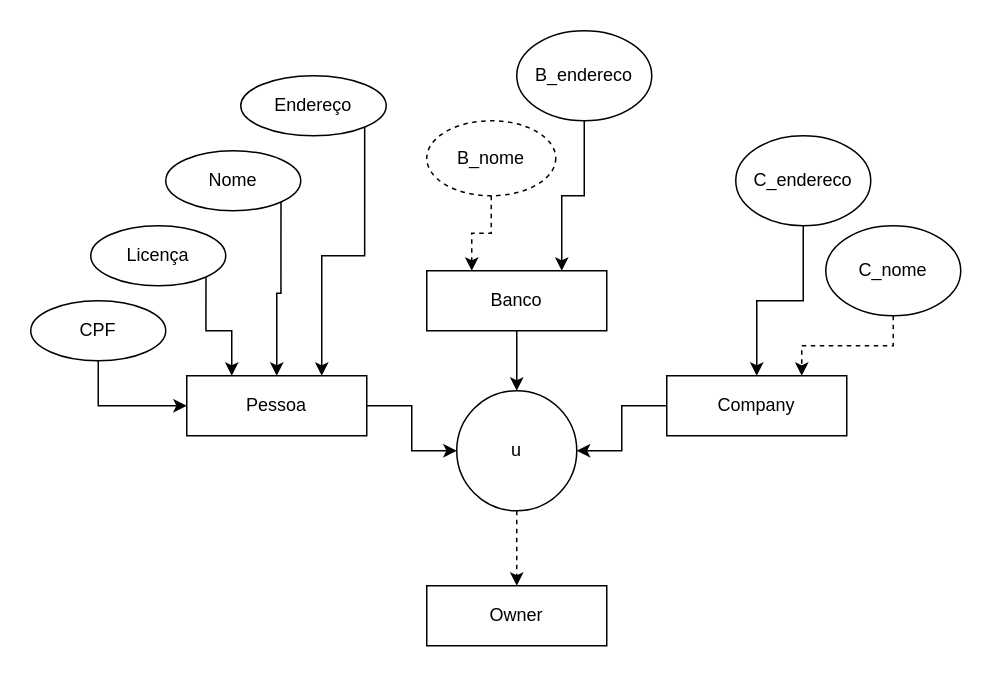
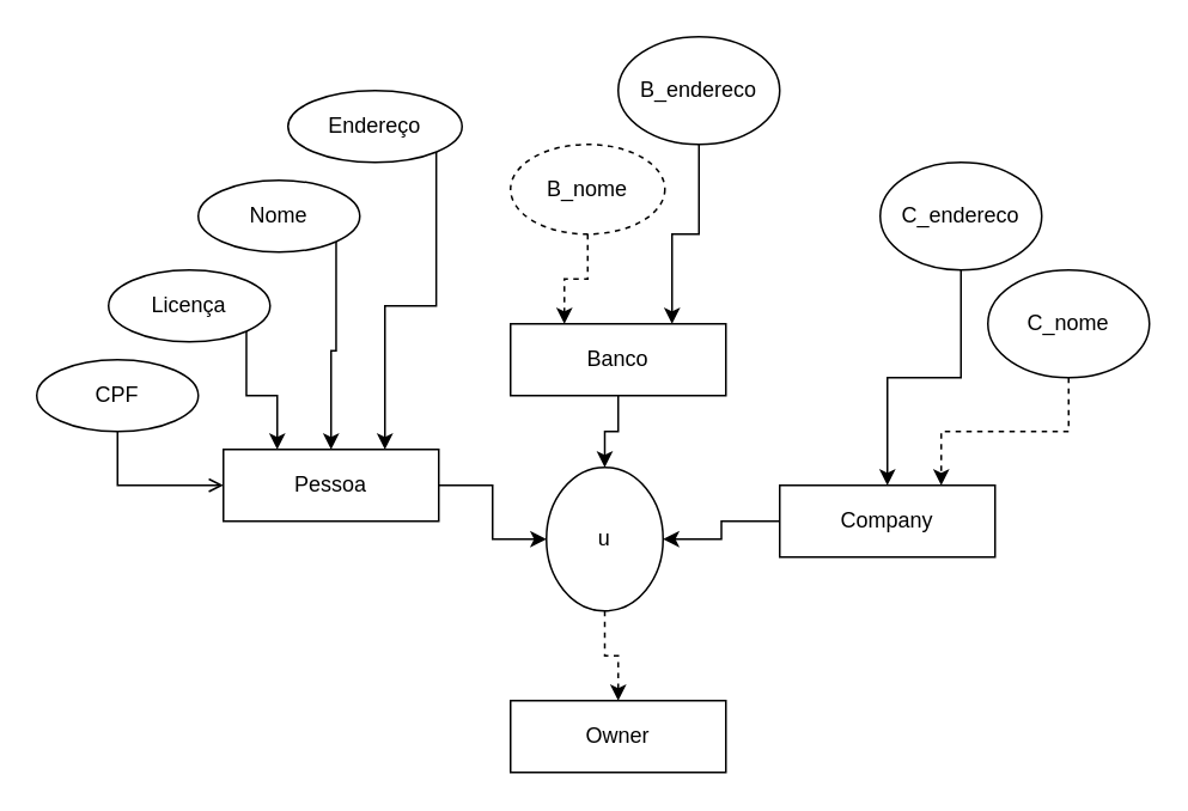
  <mxCell id="0" />
  <mxCell id="1" parent="0" />
  <mxCell id="2" style="edgeStyle=orthogonalEdgeStyle;rounded=0;orthogonalLoop=1;jettySize=auto;html=1;exitX=1;exitY=0.5;exitDx=0;exitDy=0;" parent="1" source="3" target="9" edge="1"><mxGeometry relative="1" as="geometry" /></mxCell>
  <mxCell id="3" value="Pessoa" style="rounded=0;whiteSpace=wrap;html=1;" parent="1" vertex="1"><mxGeometry x="124" y="250" width="120" height="40" as="geometry" /></mxCell>
  <mxCell id="4" style="edgeStyle=orthogonalEdgeStyle;rounded=0;orthogonalLoop=1;jettySize=auto;html=1;exitX=0.5;exitY=1;exitDx=0;exitDy=0;entryX=0.5;entryY=0;entryDx=0;entryDy=0;" parent="1" source="5" target="9" edge="1"><mxGeometry relative="1" as="geometry" /></mxCell>
  <mxCell id="5" value="Banco" style="rounded=0;whiteSpace=wrap;html=1;" parent="1" vertex="1"><mxGeometry x="284" y="180" width="120" height="40" as="geometry" /></mxCell>
  <mxCell id="6" style="edgeStyle=orthogonalEdgeStyle;rounded=0;orthogonalLoop=1;jettySize=auto;html=1;exitX=0;exitY=0.5;exitDx=0;exitDy=0;entryX=1;entryY=0.5;entryDx=0;entryDy=0;" parent="1" source="7" target="9" edge="1"><mxGeometry relative="1" as="geometry" /></mxCell>
- <mxCell id="7" value="Company" style="rounded=0;whiteSpace=wrap;html=1;" parent="1" vertex="1"><mxGeometry x="444" y="250" width="120" height="40" as="geometry" /></mxCell>
+ <mxCell id="7" value="Company" style="rounded=0;whiteSpace=wrap;html=1;" parent="1" vertex="1"><mxGeometry x="434" y="270" width="120" height="40" as="geometry" /></mxCell>
  <mxCell id="8" style="edgeStyle=orthogonalEdgeStyle;rounded=0;orthogonalLoop=1;jettySize=auto;html=1;exitX=0.5;exitY=1;exitDx=0;exitDy=0;entryX=0.5;entryY=0;entryDx=0;entryDy=0;dashed=1;" parent="1" source="9" target="10" edge="1"><mxGeometry relative="1" as="geometry" /></mxCell>
- <mxCell id="9" value="u" style="ellipse;whiteSpace=wrap;html=1;aspect=fixed;" parent="1" vertex="1"><mxGeometry x="304" y="260" width="80" height="80" as="geometry" /></mxCell>
+ <mxCell id="9" value="u" style="ellipse;whiteSpace=wrap;html=1;aspect=fixed;" parent="1" vertex="1"><mxGeometry x="304" y="260" width="65" height="80" as="geometry" /></mxCell>
  <mxCell id="10" value="Owner" style="rounded=0;whiteSpace=wrap;html=1;" parent="1" vertex="1"><mxGeometry x="284" y="390" width="120" height="40" as="geometry" /></mxCell>
- <mxCell id="11" style="edgeStyle=orthogonalEdgeStyle;rounded=0;orthogonalLoop=1;jettySize=auto;html=1;exitX=0.5;exitY=1;exitDx=0;exitDy=0;entryX=0;entryY=0.5;entryDx=0;entryDy=0;" parent="1" source="12" target="3" edge="1"><mxGeometry relative="1" as="geometry" /></mxCell>
+ <mxCell id="11" style="edgeStyle=orthogonalEdgeStyle;rounded=0;orthogonalLoop=1;jettySize=auto;html=1;exitX=0.5;exitY=1;exitDx=0;exitDy=0;entryX=0;entryY=0.5;entryDx=0;entryDy=0;endArrow=open;" parent="1" source="12" target="3" edge="1"><mxGeometry relative="1" as="geometry" /></mxCell>
  <mxCell id="12" value="CPF" style="ellipse;whiteSpace=wrap;html=1;" parent="1" vertex="1"><mxGeometry x="20" y="200" width="90" height="40" as="geometry" /></mxCell>
  <mxCell id="13" style="edgeStyle=orthogonalEdgeStyle;rounded=0;orthogonalLoop=1;jettySize=auto;html=1;exitX=1;exitY=1;exitDx=0;exitDy=0;entryX=0.25;entryY=0;entryDx=0;entryDy=0;" parent="1" source="14" target="3" edge="1"><mxGeometry relative="1" as="geometry" /></mxCell>
  <mxCell id="14" value="Licença" style="ellipse;whiteSpace=wrap;html=1;" parent="1" vertex="1"><mxGeometry x="60" y="150" width="90" height="40" as="geometry" /></mxCell>
  <mxCell id="15" style="edgeStyle=orthogonalEdgeStyle;rounded=0;orthogonalLoop=1;jettySize=auto;html=1;exitX=1;exitY=1;exitDx=0;exitDy=0;entryX=0.5;entryY=0;entryDx=0;entryDy=0;" parent="1" source="16" target="3" edge="1"><mxGeometry relative="1" as="geometry" /></mxCell>
  <mxCell id="16" value="Nome" style="ellipse;whiteSpace=wrap;html=1;" parent="1" vertex="1"><mxGeometry x="110" y="100" width="90" height="40" as="geometry" /></mxCell>
  <mxCell id="17" style="edgeStyle=orthogonalEdgeStyle;rounded=0;orthogonalLoop=1;jettySize=auto;html=1;exitX=1;exitY=1;exitDx=0;exitDy=0;entryX=0.75;entryY=0;entryDx=0;entryDy=0;" parent="1" source="18" target="3" edge="1"><mxGeometry relative="1" as="geometry" /></mxCell>
  <mxCell id="18" value="Endereço" style="ellipse;whiteSpace=wrap;html=1;" parent="1" vertex="1"><mxGeometry x="160" y="50" width="97" height="40" as="geometry" /></mxCell>
  <mxCell id="19" style="edgeStyle=orthogonalEdgeStyle;rounded=0;orthogonalLoop=1;jettySize=auto;html=1;exitX=0.5;exitY=1;exitDx=0;exitDy=0;entryX=0.25;entryY=0;entryDx=0;entryDy=0;dashed=1;" parent="1" source="20" target="5" edge="1"><mxGeometry relative="1" as="geometry" /></mxCell>
  <mxCell id="20" value="B_nome" style="ellipse;whiteSpace=wrap;html=1;dashed=1;" parent="1" vertex="1"><mxGeometry x="284" y="80" width="86" height="50" as="geometry" /></mxCell>
  <mxCell id="21" style="edgeStyle=orthogonalEdgeStyle;rounded=0;orthogonalLoop=1;jettySize=auto;html=1;exitX=0.5;exitY=1;exitDx=0;exitDy=0;entryX=0.75;entryY=0;entryDx=0;entryDy=0;" parent="1" source="22" target="5" edge="1"><mxGeometry relative="1" as="geometry" /></mxCell>
  <mxCell id="22" value="B_endereco" style="ellipse;whiteSpace=wrap;html=1;" parent="1" vertex="1"><mxGeometry x="344" y="20" width="90" height="60" as="geometry" /></mxCell>
  <mxCell id="23" style="edgeStyle=orthogonalEdgeStyle;rounded=0;orthogonalLoop=1;jettySize=auto;html=1;exitX=0.5;exitY=1;exitDx=0;exitDy=0;entryX=0.5;entryY=0;entryDx=0;entryDy=0;" parent="1" source="24" target="7" edge="1"><mxGeometry relative="1" as="geometry" /></mxCell>
  <mxCell id="24" value="C_endereco" style="ellipse;whiteSpace=wrap;html=1;" parent="1" vertex="1"><mxGeometry x="490" y="90" width="90" height="60" as="geometry" /></mxCell>
  <mxCell id="25" style="edgeStyle=orthogonalEdgeStyle;rounded=0;orthogonalLoop=1;jettySize=auto;html=1;exitX=0.5;exitY=1;exitDx=0;exitDy=0;entryX=0.75;entryY=0;entryDx=0;entryDy=0;dashed=1;" parent="1" source="26" target="7" edge="1"><mxGeometry relative="1" as="geometry" /></mxCell>
  <mxCell id="26" value="C_nome" style="ellipse;whiteSpace=wrap;html=1;" parent="1" vertex="1"><mxGeometry x="550" y="150" width="90" height="60" as="geometry" /></mxCell>
